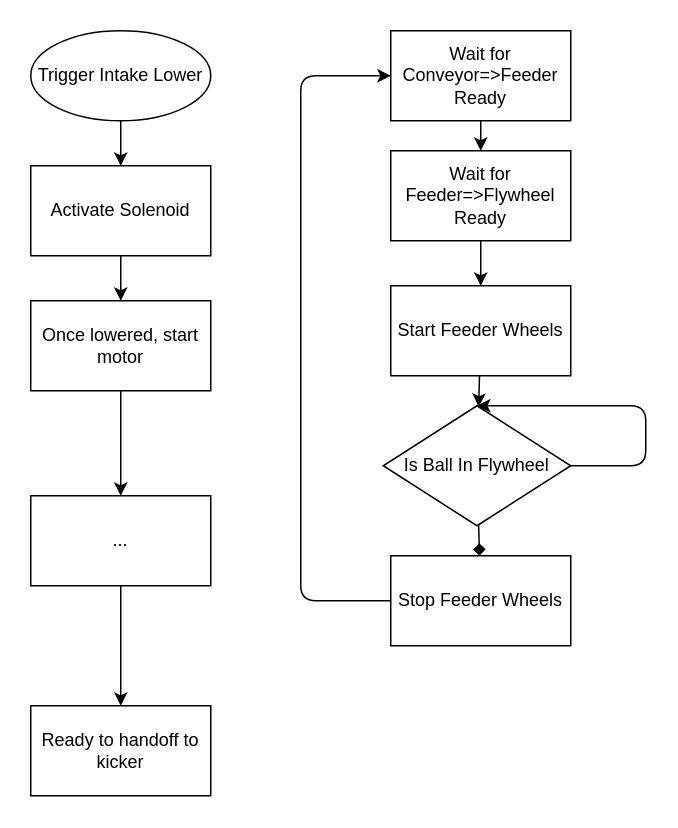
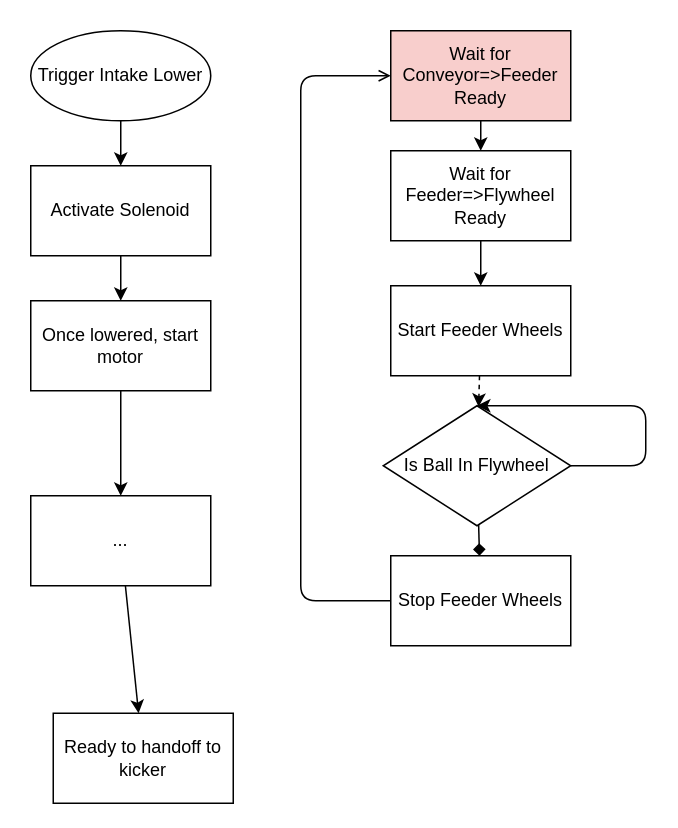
  <mxCell id="0" />
  <mxCell id="1" parent="0" />
  <mxCell id="2" value="" style="edgeStyle=none;html=1;" edge="1" parent="1" source="3" target="5"><mxGeometry relative="1" as="geometry" /></mxCell>
  <mxCell id="3" value="Trigger Intake Lower" style="ellipse;whiteSpace=wrap;html=1;" vertex="1" parent="1"><mxGeometry x="20" y="20" width="120" height="60" as="geometry" /></mxCell>
  <mxCell id="4" value="" style="edgeStyle=none;html=1;" edge="1" parent="1" source="5" target="7"><mxGeometry relative="1" as="geometry" /></mxCell>
  <mxCell id="5" value="Activate Solenoid" style="whiteSpace=wrap;html=1;rounded=0;" vertex="1" parent="1"><mxGeometry x="20" y="110" width="120" height="60" as="geometry" /></mxCell>
  <mxCell id="6" value="" style="edgeStyle=none;html=1;" edge="1" parent="1" source="7" target="9"><mxGeometry relative="1" as="geometry" /></mxCell>
  <mxCell id="7" value="Once lowered, start motor" style="whiteSpace=wrap;html=1;rounded=0;" vertex="1" parent="1"><mxGeometry x="20" y="200" width="120" height="60" as="geometry" /></mxCell>
  <mxCell id="8" value="" style="edgeStyle=none;html=1;" edge="1" parent="1" source="9" target="10"><mxGeometry relative="1" as="geometry" /></mxCell>
  <mxCell id="9" value="..." style="whiteSpace=wrap;html=1;rounded=0;" vertex="1" parent="1"><mxGeometry x="20" y="330" width="120" height="60" as="geometry" /></mxCell>
- <mxCell id="10" value="Ready to handoff to kicker" style="whiteSpace=wrap;html=1;rounded=0;" vertex="1" parent="1"><mxGeometry x="20" y="470" width="120" height="60" as="geometry" /></mxCell>
+ <mxCell id="10" value="Ready to handoff to kicker" style="whiteSpace=wrap;html=1;rounded=0;" vertex="1" parent="1"><mxGeometry x="35" y="475" width="120" height="60" as="geometry" /></mxCell>
  <mxCell id="11" value="" style="edgeStyle=none;html=1;" edge="1" parent="1" source="12" target="14"><mxGeometry relative="1" as="geometry" /></mxCell>
- <mxCell id="12" value="Wait for Conveyor=&amp;gt;Feeder&lt;br&gt;Ready" style="whiteSpace=wrap;html=1;rounded=0;" vertex="1" parent="1"><mxGeometry x="260" y="20" width="120" height="60" as="geometry" /></mxCell>
+ <mxCell id="12" value="Wait for Conveyor=&amp;gt;Feeder&lt;br&gt;Ready" style="whiteSpace=wrap;html=1;rounded=0;fillColor=#f8cecc;" vertex="1" parent="1"><mxGeometry x="260" y="20" width="120" height="60" as="geometry" /></mxCell>
  <mxCell id="13" value="" style="edgeStyle=none;html=1;" edge="1" parent="1" source="14" target="16"><mxGeometry relative="1" as="geometry" /></mxCell>
  <mxCell id="14" value="Wait for Feeder=&amp;gt;Flywheel &lt;br&gt;Ready" style="whiteSpace=wrap;html=1;rounded=0;" vertex="1" parent="1"><mxGeometry x="260" y="100" width="120" height="60" as="geometry" /></mxCell>
- <mxCell id="15" value="" style="edgeStyle=none;html=1;" edge="1" parent="1" source="16" target="19"><mxGeometry relative="1" as="geometry" /></mxCell>
+ <mxCell id="15" value="" style="edgeStyle=none;html=1;dashed=1;" edge="1" parent="1" source="16" target="19"><mxGeometry relative="1" as="geometry" /></mxCell>
  <mxCell id="16" value="Start Feeder Wheels" style="whiteSpace=wrap;html=1;rounded=0;" vertex="1" parent="1"><mxGeometry x="260" y="190" width="120" height="60" as="geometry" /></mxCell>
  <mxCell id="17" value="" style="edgeStyle=none;html=1;endArrow=diamond;" edge="1" parent="1" source="19" target="21"><mxGeometry relative="1" as="geometry" /></mxCell>
  <mxCell id="18" style="edgeStyle=none;html=1;entryX=0.5;entryY=0;entryDx=0;entryDy=0;exitX=1;exitY=0.5;exitDx=0;exitDy=0;" edge="1" parent="1" source="19" target="19"><mxGeometry relative="1" as="geometry"><mxPoint x="450" y="310" as="targetPoint" /><Array as="points"><mxPoint x="430" y="310" /><mxPoint x="430" y="270" /></Array></mxGeometry></mxCell>
  <mxCell id="19" value="Is Ball In Flywheel" style="rhombus;whiteSpace=wrap;html=1;rounded=0;" vertex="1" parent="1"><mxGeometry x="255" y="270" width="125" height="80" as="geometry" /></mxCell>
- <mxCell id="20" style="edgeStyle=none;html=1;exitX=0;exitY=0.5;exitDx=0;exitDy=0;entryX=0;entryY=0.5;entryDx=0;entryDy=0;" edge="1" parent="1" source="21" target="12"><mxGeometry relative="1" as="geometry"><Array as="points"><mxPoint x="200" y="400" /><mxPoint x="200" y="50" /></Array></mxGeometry></mxCell>
+ <mxCell id="20" style="edgeStyle=none;html=1;exitX=0;exitY=0.5;exitDx=0;exitDy=0;entryX=0;entryY=0.5;entryDx=0;entryDy=0;endArrow=open;" edge="1" parent="1" source="21" target="12"><mxGeometry relative="1" as="geometry"><Array as="points"><mxPoint x="200" y="400" /><mxPoint x="200" y="50" /></Array></mxGeometry></mxCell>
  <mxCell id="21" value="Stop Feeder Wheels" style="whiteSpace=wrap;html=1;rounded=0;" vertex="1" parent="1"><mxGeometry x="260" y="370" width="120" height="60" as="geometry" /></mxCell>
